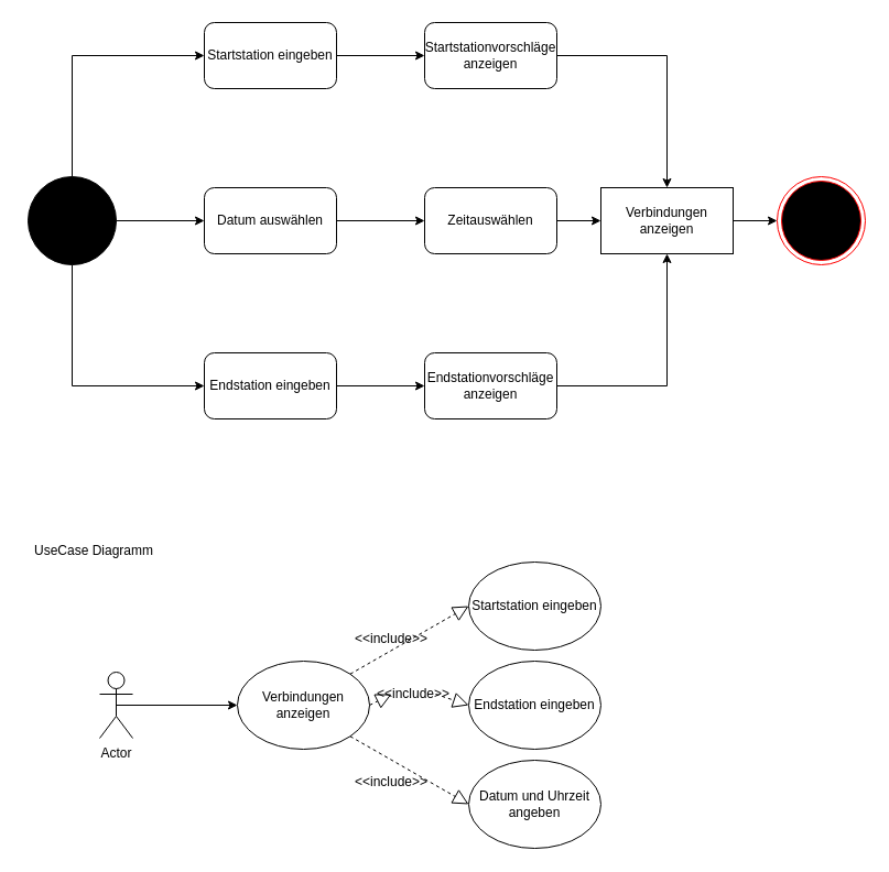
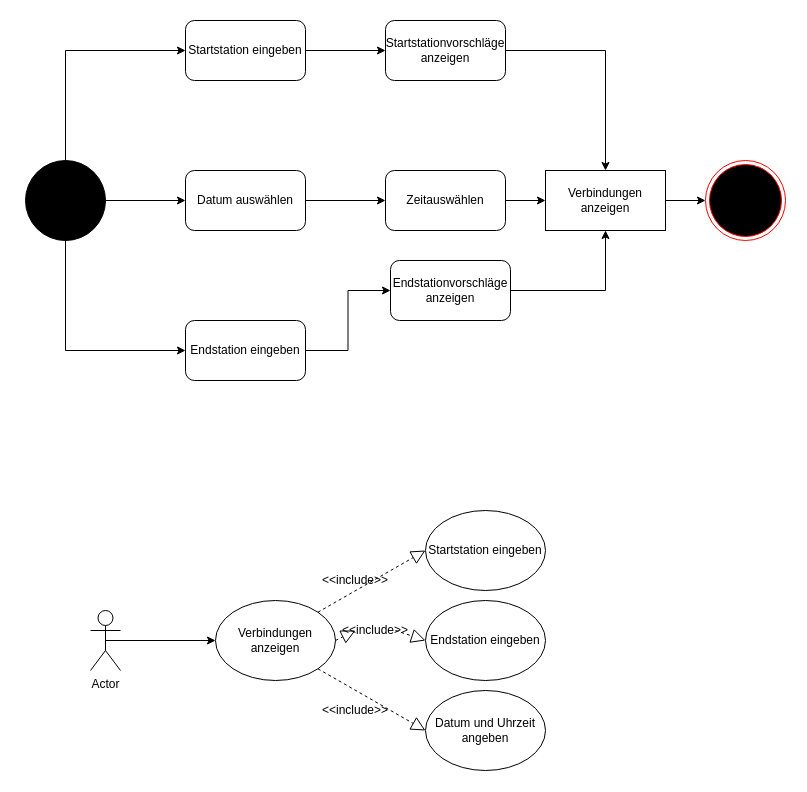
  <mxCell id="0" />
  <mxCell id="1" parent="0" />
  <mxCell id="2" value="" style="ellipse;html=1;shape=endState;fillColor=#000000;strokeColor=#ff0000;" parent="1" vertex="1"><mxGeometry x="705" y="160" width="80" height="80" as="geometry" /></mxCell>
  <mxCell id="3" style="edgeStyle=orthogonalEdgeStyle;rounded=0;orthogonalLoop=1;jettySize=auto;html=1;exitX=1;exitY=0.5;exitDx=0;exitDy=0;entryX=0;entryY=0.5;entryDx=0;entryDy=0;" parent="1" source="4" target="6" edge="1"><mxGeometry relative="1" as="geometry" /></mxCell>
  <mxCell id="4" value="Startstation eingeben" style="rounded=1;whiteSpace=wrap;html=1;" parent="1" vertex="1"><mxGeometry x="185" y="20" width="120" height="60" as="geometry" /></mxCell>
  <mxCell id="5" style="edgeStyle=orthogonalEdgeStyle;rounded=0;orthogonalLoop=1;jettySize=auto;html=1;exitX=1;exitY=0.5;exitDx=0;exitDy=0;entryX=0.5;entryY=0;entryDx=0;entryDy=0;" parent="1" source="6" target="20" edge="1"><mxGeometry relative="1" as="geometry" /></mxCell>
  <mxCell id="6" value="Startstationvorschläge anzeigen" style="rounded=1;whiteSpace=wrap;html=1;" parent="1" vertex="1"><mxGeometry x="385" y="20" width="120" height="60" as="geometry" /></mxCell>
  <mxCell id="7" style="edgeStyle=orthogonalEdgeStyle;rounded=0;orthogonalLoop=1;jettySize=auto;html=1;exitX=1;exitY=0.5;exitDx=0;exitDy=0;entryX=0;entryY=0.5;entryDx=0;entryDy=0;" parent="1" source="8" target="20" edge="1"><mxGeometry relative="1" as="geometry" /></mxCell>
  <mxCell id="8" value="Zeitauswählen" style="rounded=1;whiteSpace=wrap;html=1;" parent="1" vertex="1"><mxGeometry x="385" y="170" width="120" height="60" as="geometry" /></mxCell>
  <mxCell id="9" style="edgeStyle=orthogonalEdgeStyle;rounded=0;orthogonalLoop=1;jettySize=auto;html=1;exitX=1;exitY=0.5;exitDx=0;exitDy=0;entryX=0;entryY=0.5;entryDx=0;entryDy=0;" parent="1" source="10" target="8" edge="1"><mxGeometry relative="1" as="geometry" /></mxCell>
  <mxCell id="10" value="Datum auswählen" style="rounded=1;whiteSpace=wrap;html=1;" parent="1" vertex="1"><mxGeometry x="185" y="170" width="120" height="60" as="geometry" /></mxCell>
  <mxCell id="11" style="edgeStyle=orthogonalEdgeStyle;rounded=0;orthogonalLoop=1;jettySize=auto;html=1;exitX=1;exitY=0.5;exitDx=0;exitDy=0;entryX=0;entryY=0.5;entryDx=0;entryDy=0;" parent="1" source="14" target="10" edge="1"><mxGeometry relative="1" as="geometry" /></mxCell>
  <mxCell id="12" style="edgeStyle=orthogonalEdgeStyle;rounded=0;orthogonalLoop=1;jettySize=auto;html=1;exitX=0.5;exitY=0;exitDx=0;exitDy=0;entryX=0;entryY=0.5;entryDx=0;entryDy=0;" parent="1" source="14" target="4" edge="1"><mxGeometry relative="1" as="geometry" /></mxCell>
  <mxCell id="13" style="edgeStyle=orthogonalEdgeStyle;rounded=0;orthogonalLoop=1;jettySize=auto;html=1;exitX=0.5;exitY=1;exitDx=0;exitDy=0;entryX=0;entryY=0.5;entryDx=0;entryDy=0;" parent="1" source="14" target="16" edge="1"><mxGeometry relative="1" as="geometry" /></mxCell>
  <mxCell id="14" value="" style="ellipse;whiteSpace=wrap;html=1;aspect=fixed;fillColor=#000000;" parent="1" vertex="1"><mxGeometry x="25" y="160" width="80" height="80" as="geometry" /></mxCell>
  <mxCell id="15" style="edgeStyle=orthogonalEdgeStyle;rounded=0;orthogonalLoop=1;jettySize=auto;html=1;exitX=1;exitY=0.5;exitDx=0;exitDy=0;entryX=0;entryY=0.5;entryDx=0;entryDy=0;" parent="1" source="16" target="18" edge="1"><mxGeometry relative="1" as="geometry" /></mxCell>
  <mxCell id="16" value="Endstation eingeben" style="rounded=1;whiteSpace=wrap;html=1;" parent="1" vertex="1"><mxGeometry x="185" y="320" width="120" height="60" as="geometry" /></mxCell>
  <mxCell id="17" style="edgeStyle=orthogonalEdgeStyle;rounded=0;orthogonalLoop=1;jettySize=auto;html=1;exitX=1;exitY=0.5;exitDx=0;exitDy=0;entryX=0.5;entryY=1;entryDx=0;entryDy=0;" parent="1" source="18" target="20" edge="1"><mxGeometry relative="1" as="geometry" /></mxCell>
- <mxCell id="18" value="Endstationvorschläge anzeigen" style="rounded=1;whiteSpace=wrap;html=1;" parent="1" vertex="1"><mxGeometry x="385" y="320" width="120" height="60" as="geometry" /></mxCell>
+ <mxCell id="18" value="Endstationvorschläge anzeigen" style="rounded=1;whiteSpace=wrap;html=1;" parent="1" vertex="1"><mxGeometry x="390" y="260" width="120" height="60" as="geometry" /></mxCell>
  <mxCell id="19" style="edgeStyle=orthogonalEdgeStyle;rounded=0;orthogonalLoop=1;jettySize=auto;html=1;exitX=1;exitY=0.5;exitDx=0;exitDy=0;entryX=0;entryY=0.5;entryDx=0;entryDy=0;" parent="1" source="20" target="2" edge="1"><mxGeometry relative="1" as="geometry" /></mxCell>
  <mxCell id="20" value="Verbindungen anzeigen" style="rounded=0;whiteSpace=wrap;html=1;" parent="1" vertex="1"><mxGeometry x="545" y="170" width="120" height="60" as="geometry" /></mxCell>
- <mxCell id="21" value="UseCase Diagramm" style="text;html=1;strokeColor=none;fillColor=none;align=center;verticalAlign=middle;whiteSpace=wrap;rounded=0;" parent="1" vertex="1"><mxGeometry x="20" y="490" width="130" height="20" as="geometry" /></mxCell>
  <mxCell id="22" style="edgeStyle=orthogonalEdgeStyle;rounded=0;orthogonalLoop=1;jettySize=auto;html=1;exitX=0.5;exitY=0.5;exitDx=0;exitDy=0;exitPerimeter=0;entryX=0;entryY=0.5;entryDx=0;entryDy=0;" edge="1" parent="1" source="23" target="24"><mxGeometry relative="1" as="geometry" /></mxCell>
  <mxCell id="23" value="Actor" style="shape=umlActor;verticalLabelPosition=bottom;labelBackgroundColor=#ffffff;verticalAlign=top;html=1;outlineConnect=0;fillColor=#FFFFFF;" parent="1" vertex="1"><mxGeometry x="90" y="610" width="30" height="60" as="geometry" /></mxCell>
  <mxCell id="24" value="Verbindungen anzeigen" style="ellipse;whiteSpace=wrap;html=1;" vertex="1" parent="1"><mxGeometry x="215" y="600" width="120" height="80" as="geometry" /></mxCell>
  <mxCell id="25" value="Startstation eingeben&lt;br&gt;" style="ellipse;whiteSpace=wrap;html=1;" vertex="1" parent="1"><mxGeometry x="425" y="510" width="120" height="80" as="geometry" /></mxCell>
  <mxCell id="26" value="Endstation eingeben" style="ellipse;whiteSpace=wrap;html=1;" vertex="1" parent="1"><mxGeometry x="425" y="600" width="120" height="80" as="geometry" /></mxCell>
  <mxCell id="27" value="Datum und Uhrzeit angeben" style="ellipse;whiteSpace=wrap;html=1;" vertex="1" parent="1"><mxGeometry x="425" y="690" width="120" height="80" as="geometry" /></mxCell>
  <mxCell id="28" value="" style="endArrow=block;dashed=1;endFill=0;endSize=12;html=1;entryX=0;entryY=0.5;entryDx=0;entryDy=0;exitX=1;exitY=1;exitDx=0;exitDy=0;" edge="1" parent="1" source="24" target="27"><mxGeometry width="160" relative="1" as="geometry"><mxPoint x="335" y="640" as="sourcePoint" /><mxPoint x="495" y="640" as="targetPoint" /></mxGeometry></mxCell>
  <mxCell id="29" value="" style="endArrow=block;dashed=1;endFill=0;endSize=12;html=1;entryX=0;entryY=0.5;entryDx=0;entryDy=0;exitX=1;exitY=0.5;exitDx=0;exitDy=0;" edge="1" parent="1" source="33" target="26"><mxGeometry width="160" relative="1" as="geometry"><mxPoint x="365" y="620" as="sourcePoint" /><mxPoint x="455" y="710" as="targetPoint" /></mxGeometry></mxCell>
  <mxCell id="30" value="" style="endArrow=block;dashed=1;endFill=0;endSize=12;html=1;entryX=0;entryY=0.5;entryDx=0;entryDy=0;exitX=1;exitY=0;exitDx=0;exitDy=0;" edge="1" parent="1" source="24" target="25"><mxGeometry width="160" relative="1" as="geometry"><mxPoint x="315" y="490" as="sourcePoint" /><mxPoint x="405" y="580" as="targetPoint" /></mxGeometry></mxCell>
  <mxCell id="31" value="&amp;lt;&amp;lt;include&amp;gt;&amp;gt;" style="text;html=1;strokeColor=none;fillColor=none;align=center;verticalAlign=middle;whiteSpace=wrap;rounded=0;" vertex="1" parent="1"><mxGeometry x="335" y="700" width="40" height="20" as="geometry" /></mxCell>
  <mxCell id="32" value="&amp;lt;&amp;lt;include&amp;gt;&amp;gt;" style="text;html=1;strokeColor=none;fillColor=none;align=center;verticalAlign=middle;whiteSpace=wrap;rounded=0;" vertex="1" parent="1"><mxGeometry x="335" y="570" width="40" height="20" as="geometry" /></mxCell>
  <mxCell id="33" value="&amp;lt;&amp;lt;include&amp;gt;&amp;gt;" style="text;html=1;strokeColor=none;fillColor=none;align=center;verticalAlign=middle;whiteSpace=wrap;rounded=0;" vertex="1" parent="1"><mxGeometry x="355" y="620" width="40" height="20" as="geometry" /></mxCell>
  <mxCell id="34" value="" style="endArrow=block;dashed=1;endFill=0;endSize=12;html=1;entryX=0;entryY=0.5;entryDx=0;entryDy=0;exitX=1;exitY=0.5;exitDx=0;exitDy=0;" edge="1" parent="1" source="24" target="33"><mxGeometry width="160" relative="1" as="geometry"><mxPoint x="335" y="640" as="sourcePoint" /><mxPoint x="425" y="640" as="targetPoint" /></mxGeometry></mxCell>
